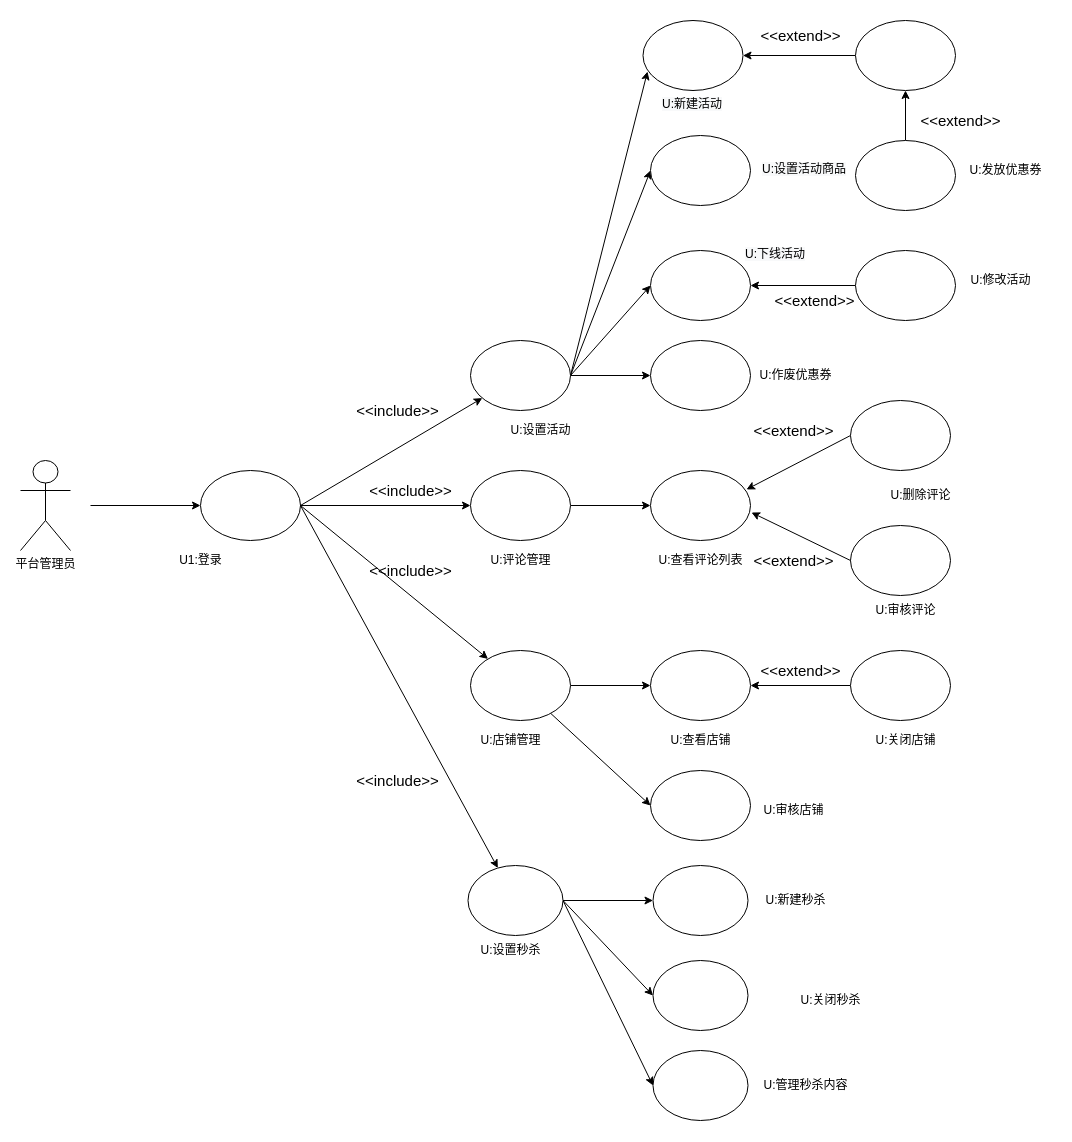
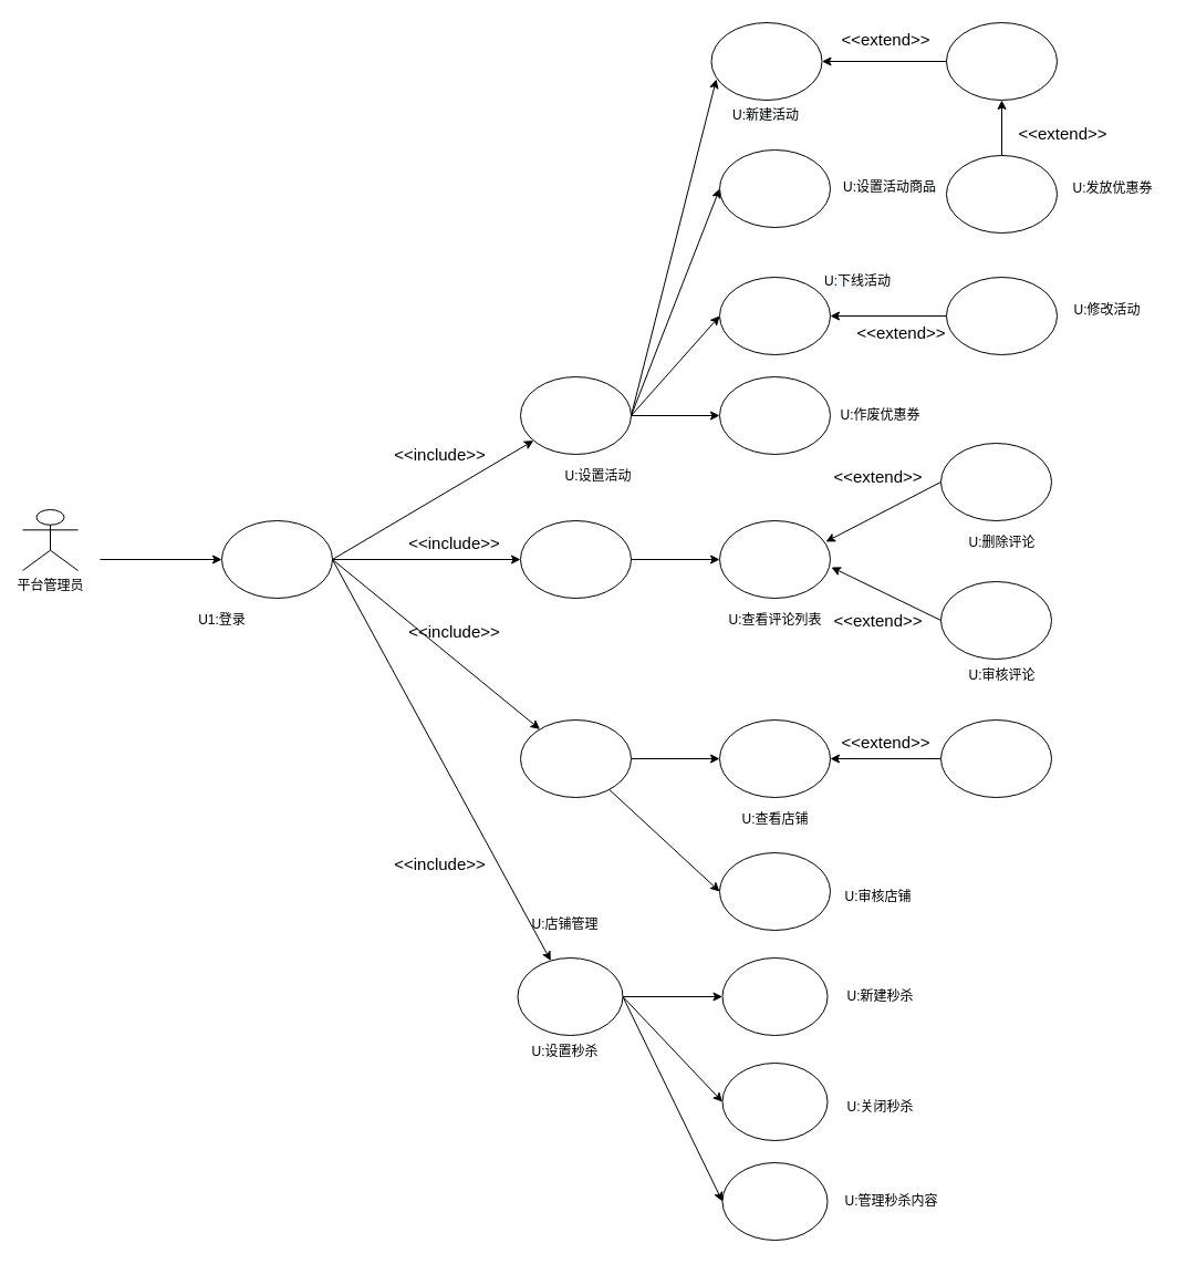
  <mxCell id="0" />
  <mxCell id="1" parent="0" />
- <mxCell id="2" value="平台管理员" style="shape=umlActor;verticalLabelPosition=bottom;verticalAlign=top;html=1;outlineConnect=0;" parent="1" vertex="1"><mxGeometry x="20" y="460" width="50" height="90" as="geometry" /></mxCell>
+ <mxCell id="2" value="平台管理员" style="shape=umlActor;verticalLabelPosition=bottom;verticalAlign=top;html=1;outlineConnect=0;" parent="1" vertex="1"><mxGeometry x="20" y="460" width="50" height="55" as="geometry" /></mxCell>
  <mxCell id="3" style="edgeStyle=none;rounded=0;orthogonalLoop=1;jettySize=auto;html=1;entryX=1;entryY=0.5;entryDx=0;entryDy=0;startArrow=none;startFill=0;endArrow=classic;endFill=1;" parent="1" source="4" target="26" edge="1"><mxGeometry relative="1" as="geometry" /></mxCell>
  <mxCell id="4" value="" style="ellipse;whiteSpace=wrap;html=1;" parent="1" vertex="1"><mxGeometry x="855" y="20" width="100" height="70" as="geometry" /></mxCell>
  <mxCell id="5" style="edgeStyle=none;rounded=0;orthogonalLoop=1;jettySize=auto;html=1;entryX=0.5;entryY=1;entryDx=0;entryDy=0;startArrow=none;startFill=0;endArrow=classic;endFill=1;" parent="1" source="6" target="4" edge="1"><mxGeometry relative="1" as="geometry" /></mxCell>
  <mxCell id="6" value="" style="ellipse;whiteSpace=wrap;html=1;" parent="1" vertex="1"><mxGeometry x="855" y="140" width="100" height="70" as="geometry" /></mxCell>
  <mxCell id="7" value="" style="ellipse;whiteSpace=wrap;html=1;" parent="1" vertex="1"><mxGeometry x="850" y="525" width="100" height="70" as="geometry" /></mxCell>
  <mxCell id="8" style="edgeStyle=none;rounded=0;orthogonalLoop=1;jettySize=auto;html=1;startArrow=classic;startFill=1;endArrow=none;endFill=0;entryX=1;entryY=0.5;entryDx=0;entryDy=0;" parent="1" source="12" target="23" edge="1"><mxGeometry relative="1" as="geometry"><mxPoint x="330" y="510" as="targetPoint" /></mxGeometry></mxCell>
  <mxCell id="9" style="edgeStyle=none;rounded=0;orthogonalLoop=1;jettySize=auto;html=1;entryX=0;entryY=0.5;entryDx=0;entryDy=0;startArrow=classic;startFill=1;endArrow=none;endFill=0;exitX=0.96;exitY=0.271;exitDx=0;exitDy=0;exitPerimeter=0;" parent="1" source="55" target="13" edge="1"><mxGeometry relative="1" as="geometry" /></mxCell>
  <mxCell id="10" style="edgeStyle=none;rounded=0;orthogonalLoop=1;jettySize=auto;html=1;entryX=0;entryY=0.5;entryDx=0;entryDy=0;startArrow=classic;startFill=1;endArrow=none;endFill=0;exitX=1.01;exitY=0.6;exitDx=0;exitDy=0;exitPerimeter=0;" parent="1" source="55" target="7" edge="1"><mxGeometry relative="1" as="geometry" /></mxCell>
  <mxCell id="11" style="edgeStyle=none;rounded=0;orthogonalLoop=1;jettySize=auto;html=1;entryX=0;entryY=0.5;entryDx=0;entryDy=0;" parent="1" source="12" target="55" edge="1"><mxGeometry relative="1" as="geometry" /></mxCell>
  <mxCell id="12" value="" style="ellipse;whiteSpace=wrap;html=1;" parent="1" vertex="1"><mxGeometry x="470" y="470" width="100" height="70" as="geometry" /></mxCell>
  <mxCell id="13" value="" style="ellipse;whiteSpace=wrap;html=1;" parent="1" vertex="1"><mxGeometry x="850" y="400" width="100" height="70" as="geometry" /></mxCell>
  <mxCell id="14" value="" style="ellipse;whiteSpace=wrap;html=1;" parent="1" vertex="1"><mxGeometry x="650" y="340" width="100" height="70" as="geometry" /></mxCell>
  <mxCell id="15" value="&lt;span&gt;U:&lt;/span&gt;&lt;span&gt;发放优惠券&lt;/span&gt;" style="text;html=1;align=center;verticalAlign=middle;resizable=0;points=[];autosize=1;" parent="1" vertex="1"><mxGeometry x="960" y="160" width="90" height="20" as="geometry" /></mxCell>
  <mxCell id="16" value="&lt;span&gt;U:&lt;/span&gt;&lt;span&gt;作废优惠券&lt;/span&gt;" style="text;html=1;align=center;verticalAlign=middle;resizable=0;points=[];autosize=1;" parent="1" vertex="1"><mxGeometry x="750" y="365" width="90" height="20" as="geometry" /></mxCell>
  <mxCell id="17" value="&lt;span&gt;U:设置&lt;/span&gt;&lt;span&gt;活动&lt;/span&gt;" style="text;html=1;align=center;verticalAlign=middle;resizable=0;points=[];autosize=1;" parent="1" vertex="1"><mxGeometry x="500" y="420" width="80" height="20" as="geometry" /></mxCell>
- <mxCell id="18" value="&lt;span&gt;U:&lt;/span&gt;&lt;span&gt;评论管理&lt;/span&gt;" style="text;html=1;align=center;verticalAlign=middle;resizable=0;points=[];autosize=1;" parent="1" vertex="1"><mxGeometry x="480" y="550" width="80" height="20" as="geometry" /></mxCell>
- <mxCell id="19" value="&lt;span&gt;U:&lt;/span&gt;&lt;span&gt;删除评论&lt;/span&gt;" style="text;html=1;align=center;verticalAlign=middle;resizable=0;points=[];autosize=1;" parent="1" vertex="1"><mxGeometry x="880" y="485" width="80" height="20" as="geometry" /></mxCell>
+ <mxCell id="19" value="&lt;span&gt;U:&lt;/span&gt;&lt;span&gt;删除评论&lt;/span&gt;" style="text;html=1;align=center;verticalAlign=middle;resizable=0;points=[];autosize=1;" parent="1" vertex="1"><mxGeometry x="865" y="480" width="80" height="20" as="geometry" /></mxCell>
  <mxCell id="20" value="&lt;span&gt;U:&lt;/span&gt;&lt;span&gt;审核评论&lt;/span&gt;" style="text;html=1;align=center;verticalAlign=middle;resizable=0;points=[];autosize=1;" parent="1" vertex="1"><mxGeometry x="865" y="600" width="80" height="20" as="geometry" /></mxCell>
  <mxCell id="21" style="edgeStyle=orthogonalEdgeStyle;rounded=0;orthogonalLoop=1;jettySize=auto;html=1;endArrow=none;endFill=0;startArrow=classic;startFill=1;" parent="1" source="23" edge="1"><mxGeometry relative="1" as="geometry"><mxPoint x="90" y="505" as="targetPoint" /></mxGeometry></mxCell>
  <mxCell id="22" style="rounded=0;orthogonalLoop=1;jettySize=auto;html=1;entryX=0;entryY=0.5;entryDx=0;entryDy=0;startArrow=none;startFill=0;endArrow=classic;endFill=1;exitX=1;exitY=0.5;exitDx=0;exitDy=0;" parent="1" source="31" target="14" edge="1"><mxGeometry relative="1" as="geometry"><mxPoint x="600" y="400" as="sourcePoint" /></mxGeometry></mxCell>
  <mxCell id="23" value="" style="ellipse;whiteSpace=wrap;html=1;" parent="1" vertex="1"><mxGeometry x="200" y="470" width="100" height="70" as="geometry" /></mxCell>
  <mxCell id="24" value="&lt;span&gt;U1:登录&lt;/span&gt;" style="text;html=1;align=center;verticalAlign=middle;resizable=0;points=[];autosize=1;" parent="1" vertex="1"><mxGeometry x="170" y="550" width="60" height="20" as="geometry" /></mxCell>
  <mxCell id="25" style="edgeStyle=none;rounded=0;orthogonalLoop=1;jettySize=auto;html=1;entryX=1;entryY=0.5;entryDx=0;entryDy=0;startArrow=classic;startFill=1;endArrow=none;endFill=0;exitX=0.045;exitY=0.729;exitDx=0;exitDy=0;exitPerimeter=0;" parent="1" source="26" target="31" edge="1"><mxGeometry relative="1" as="geometry" /></mxCell>
  <mxCell id="26" value="" style="ellipse;whiteSpace=wrap;html=1;" parent="1" vertex="1"><mxGeometry x="642.5" y="20" width="100" height="70" as="geometry" /></mxCell>
  <mxCell id="27" value="&lt;span style=&quot;color: rgb(0 , 0 , 0) ; font-family: &amp;#34;helvetica&amp;#34; ; font-size: 12px ; font-style: normal ; font-weight: 400 ; letter-spacing: normal ; text-align: center ; text-indent: 0px ; text-transform: none ; word-spacing: 0px ; background-color: rgb(248 , 249 , 250)&quot;&gt;U:&lt;/span&gt;&lt;span style=&quot;color: rgb(0 , 0 , 0) ; font-family: &amp;#34;helvetica&amp;#34; ; font-size: 12px ; font-style: normal ; font-weight: 400 ; letter-spacing: normal ; text-align: center ; text-indent: 0px ; text-transform: none ; word-spacing: 0px ; background-color: rgb(248 , 249 , 250)&quot;&gt;新建活动&lt;/span&gt;" style="text;whiteSpace=wrap;html=1;" parent="1" vertex="1"><mxGeometry x="660" y="90" width="104" height="30" as="geometry" /></mxCell>
  <mxCell id="28" style="rounded=0;orthogonalLoop=1;jettySize=auto;html=1;entryX=1;entryY=0.5;entryDx=0;entryDy=0;startArrow=classic;startFill=1;endArrow=none;endFill=0;" parent="1" source="31" target="23" edge="1"><mxGeometry relative="1" as="geometry" /></mxCell>
  <mxCell id="29" style="edgeStyle=none;rounded=0;orthogonalLoop=1;jettySize=auto;html=1;entryX=0;entryY=0.5;entryDx=0;entryDy=0;exitX=1;exitY=0.5;exitDx=0;exitDy=0;" parent="1" source="31" target="57" edge="1"><mxGeometry relative="1" as="geometry" /></mxCell>
  <mxCell id="30" style="edgeStyle=none;rounded=0;orthogonalLoop=1;jettySize=auto;html=1;entryX=0;entryY=0.5;entryDx=0;entryDy=0;exitX=1;exitY=0.5;exitDx=0;exitDy=0;" parent="1" source="31" target="58" edge="1"><mxGeometry relative="1" as="geometry"><mxPoint x="570" y="365" as="sourcePoint" /></mxGeometry></mxCell>
  <mxCell id="31" value="" style="ellipse;whiteSpace=wrap;html=1;" parent="1" vertex="1"><mxGeometry x="470" y="340" width="100" height="70" as="geometry" /></mxCell>
  <mxCell id="32" value="&lt;font style=&quot;font-size: 15px&quot;&gt;&amp;lt;&amp;lt;include&amp;gt;&amp;gt;&lt;/font&gt;" style="text;html=1;align=center;verticalAlign=middle;resizable=0;points=[];autosize=1;" parent="1" vertex="1"><mxGeometry x="360" y="480" width="100" height="20" as="geometry" /></mxCell>
  <mxCell id="33" value="&lt;font style=&quot;font-size: 15px&quot;&gt;&amp;lt;&amp;lt;extend&amp;gt;&amp;gt;&lt;/font&gt;" style="text;html=1;align=center;verticalAlign=middle;resizable=0;points=[];autosize=1;" parent="1" vertex="1"><mxGeometry x="742.5" y="420" width="100" height="20" as="geometry" /></mxCell>
  <mxCell id="34" value="&lt;font style=&quot;font-size: 15px&quot;&gt;&amp;lt;&amp;lt;extend&amp;gt;&amp;gt;&lt;/font&gt;" style="text;html=1;align=center;verticalAlign=middle;resizable=0;points=[];autosize=1;" parent="1" vertex="1"><mxGeometry x="742.5" y="550" width="100" height="20" as="geometry" /></mxCell>
  <mxCell id="35" value="&lt;font style=&quot;font-size: 15px&quot;&gt;&amp;lt;&amp;lt;extend&amp;gt;&amp;gt;&lt;/font&gt;" style="text;html=1;align=center;verticalAlign=middle;resizable=0;points=[];autosize=1;" parent="1" vertex="1"><mxGeometry x="750" y="25" width="100" height="20" as="geometry" /></mxCell>
  <mxCell id="36" value="&lt;font style=&quot;font-size: 15px&quot;&gt;&amp;lt;&amp;lt;extend&amp;gt;&amp;gt;&lt;/font&gt;" style="text;html=1;align=center;verticalAlign=middle;resizable=0;points=[];autosize=1;" parent="1" vertex="1"><mxGeometry x="910" y="110" width="100" height="20" as="geometry" /></mxCell>
  <mxCell id="37" style="edgeStyle=none;rounded=0;orthogonalLoop=1;jettySize=auto;html=1;entryX=1;entryY=0.5;entryDx=0;entryDy=0;startArrow=classic;startFill=1;endArrow=none;endFill=0;" parent="1" source="40" target="23" edge="1"><mxGeometry relative="1" as="geometry" /></mxCell>
  <mxCell id="38" style="edgeStyle=none;rounded=0;orthogonalLoop=1;jettySize=auto;html=1;entryX=0;entryY=0.5;entryDx=0;entryDy=0;" parent="1" source="40" target="52" edge="1"><mxGeometry relative="1" as="geometry" /></mxCell>
  <mxCell id="39" style="edgeStyle=none;rounded=0;orthogonalLoop=1;jettySize=auto;html=1;entryX=0;entryY=0.5;entryDx=0;entryDy=0;" parent="1" source="40" target="43" edge="1"><mxGeometry relative="1" as="geometry" /></mxCell>
  <mxCell id="40" value="" style="ellipse;whiteSpace=wrap;html=1;" parent="1" vertex="1"><mxGeometry x="470" y="650" width="100" height="70" as="geometry" /></mxCell>
  <mxCell id="41" value="&lt;font style=&quot;font-size: 15px&quot;&gt;&amp;lt;&amp;lt;include&amp;gt;&amp;gt;&lt;/font&gt;" style="text;html=1;align=center;verticalAlign=middle;resizable=0;points=[];autosize=1;" parent="1" vertex="1"><mxGeometry x="360" y="560" width="100" height="20" as="geometry" /></mxCell>
- <mxCell id="42" value="&lt;span&gt;U:&lt;/span&gt;&lt;span&gt;店铺管理&lt;/span&gt;" style="text;html=1;align=center;verticalAlign=middle;resizable=0;points=[];autosize=1;" parent="1" vertex="1"><mxGeometry x="470" y="730" width="80" height="20" as="geometry" /></mxCell>
+ <mxCell id="42" value="&lt;span&gt;U:&lt;/span&gt;&lt;span&gt;店铺管理&lt;/span&gt;" style="text;html=1;align=center;verticalAlign=middle;resizable=0;points=[];autosize=1;" parent="1" vertex="1"><mxGeometry x="470" y="825" width="80" height="20" as="geometry" /></mxCell>
  <mxCell id="43" value="" style="ellipse;whiteSpace=wrap;html=1;" parent="1" vertex="1"><mxGeometry x="650" y="650" width="100" height="70" as="geometry" /></mxCell>
- <mxCell id="44" value="&lt;span&gt;U:&lt;/span&gt;&lt;span&gt;关闭店铺&lt;/span&gt;" style="text;html=1;align=center;verticalAlign=middle;resizable=0;points=[];autosize=1;" parent="1" vertex="1"><mxGeometry x="865" y="730" width="80" height="20" as="geometry" /></mxCell>
  <mxCell id="45" style="edgeStyle=none;rounded=0;orthogonalLoop=1;jettySize=auto;html=1;entryX=1;entryY=0.5;entryDx=0;entryDy=0;startArrow=classic;startFill=1;endArrow=none;endFill=0;" parent="1" source="49" target="23" edge="1"><mxGeometry relative="1" as="geometry" /></mxCell>
  <mxCell id="46" style="edgeStyle=none;rounded=0;orthogonalLoop=1;jettySize=auto;html=1;entryX=0;entryY=0.5;entryDx=0;entryDy=0;" parent="1" source="49" target="65" edge="1"><mxGeometry relative="1" as="geometry" /></mxCell>
  <mxCell id="47" style="edgeStyle=none;rounded=0;orthogonalLoop=1;jettySize=auto;html=1;entryX=0;entryY=0.5;entryDx=0;entryDy=0;exitX=1;exitY=0.5;exitDx=0;exitDy=0;" parent="1" source="49" target="67" edge="1"><mxGeometry relative="1" as="geometry" /></mxCell>
  <mxCell id="48" style="edgeStyle=none;rounded=0;orthogonalLoop=1;jettySize=auto;html=1;entryX=0;entryY=0.5;entryDx=0;entryDy=0;exitX=1;exitY=0.5;exitDx=0;exitDy=0;" parent="1" source="49" target="69" edge="1"><mxGeometry relative="1" as="geometry" /></mxCell>
  <mxCell id="49" value="" style="ellipse;whiteSpace=wrap;html=1;" parent="1" vertex="1"><mxGeometry x="467.5" y="865" width="95" height="70" as="geometry" /></mxCell>
  <mxCell id="50" value="&lt;span&gt;U:&lt;/span&gt;&lt;span&gt;设置秒杀&lt;/span&gt;" style="text;html=1;align=center;verticalAlign=middle;resizable=0;points=[];autosize=1;" parent="1" vertex="1"><mxGeometry x="470" y="940" width="80" height="20" as="geometry" /></mxCell>
  <mxCell id="51" value="&lt;font style=&quot;font-size: 15px&quot;&gt;&amp;lt;&amp;lt;include&amp;gt;&amp;gt;&lt;/font&gt;" style="text;html=1;align=center;verticalAlign=middle;resizable=0;points=[];autosize=1;" parent="1" vertex="1"><mxGeometry x="347" y="770" width="100" height="20" as="geometry" /></mxCell>
  <mxCell id="52" value="" style="ellipse;whiteSpace=wrap;html=1;" parent="1" vertex="1"><mxGeometry x="650" y="770" width="100" height="70" as="geometry" /></mxCell>
  <mxCell id="53" value="&lt;span&gt;U:审核&lt;/span&gt;&lt;span&gt;店铺&lt;/span&gt;" style="text;html=1;align=center;verticalAlign=middle;resizable=0;points=[];autosize=1;" parent="1" vertex="1"><mxGeometry x="752.5" y="800" width="80" height="20" as="geometry" /></mxCell>
  <mxCell id="54" value="&lt;font style=&quot;font-size: 15px&quot;&gt;&amp;lt;&amp;lt;include&amp;gt;&amp;gt;&lt;/font&gt;" style="text;html=1;align=center;verticalAlign=middle;resizable=0;points=[];autosize=1;" parent="1" vertex="1"><mxGeometry x="347" y="400" width="100" height="20" as="geometry" /></mxCell>
  <mxCell id="55" value="" style="ellipse;whiteSpace=wrap;html=1;" parent="1" vertex="1"><mxGeometry x="650" y="470" width="100" height="70" as="geometry" /></mxCell>
  <mxCell id="56" value="&lt;span&gt;U:&lt;/span&gt;&lt;span&gt;查看评论列表&lt;/span&gt;" style="text;html=1;align=center;verticalAlign=middle;resizable=0;points=[];autosize=1;" parent="1" vertex="1"><mxGeometry x="650" y="550" width="100" height="20" as="geometry" /></mxCell>
  <mxCell id="57" value="" style="ellipse;whiteSpace=wrap;html=1;" parent="1" vertex="1"><mxGeometry x="650" y="135" width="100" height="70" as="geometry" /></mxCell>
  <mxCell id="58" value="" style="ellipse;whiteSpace=wrap;html=1;" parent="1" vertex="1"><mxGeometry x="650" y="250" width="100" height="70" as="geometry" /></mxCell>
  <mxCell id="59" value="&lt;span style=&quot;color: rgb(0 , 0 , 0) ; font-family: &amp;#34;helvetica&amp;#34; ; font-size: 12px ; font-style: normal ; font-weight: 400 ; letter-spacing: normal ; text-align: center ; text-indent: 0px ; text-transform: none ; word-spacing: 0px ; background-color: rgb(248 , 249 , 250)&quot;&gt;U:下线&lt;/span&gt;&lt;span style=&quot;color: rgb(0 , 0 , 0) ; font-family: &amp;#34;helvetica&amp;#34; ; font-size: 12px ; font-style: normal ; font-weight: 400 ; letter-spacing: normal ; text-align: center ; text-indent: 0px ; text-transform: none ; word-spacing: 0px ; background-color: rgb(248 , 249 , 250)&quot;&gt;活动&lt;/span&gt;" style="text;whiteSpace=wrap;html=1;" parent="1" vertex="1"><mxGeometry x="743" y="240" width="104" height="30" as="geometry" /></mxCell>
  <mxCell id="60" value="&lt;span style=&quot;color: rgb(0 , 0 , 0) ; font-family: &amp;#34;helvetica&amp;#34; ; font-size: 12px ; font-style: normal ; font-weight: 400 ; letter-spacing: normal ; text-align: center ; text-indent: 0px ; text-transform: none ; word-spacing: 0px ; background-color: rgb(248 , 249 , 250)&quot;&gt;U:设置&lt;/span&gt;&lt;span style=&quot;color: rgb(0 , 0 , 0) ; font-family: &amp;#34;helvetica&amp;#34; ; font-size: 12px ; font-style: normal ; font-weight: 400 ; letter-spacing: normal ; text-align: center ; text-indent: 0px ; text-transform: none ; word-spacing: 0px ; background-color: rgb(248 , 249 , 250)&quot;&gt;活动商品&lt;/span&gt;" style="text;whiteSpace=wrap;html=1;" parent="1" vertex="1"><mxGeometry x="760" y="155" width="104" height="30" as="geometry" /></mxCell>
  <mxCell id="61" value="&lt;span&gt;U:查看&lt;/span&gt;&lt;span&gt;店铺&lt;/span&gt;" style="text;html=1;align=center;verticalAlign=middle;resizable=0;points=[];autosize=1;" parent="1" vertex="1"><mxGeometry x="660" y="730" width="80" height="20" as="geometry" /></mxCell>
  <mxCell id="62" style="edgeStyle=none;rounded=0;orthogonalLoop=1;jettySize=auto;html=1;entryX=1;entryY=0.5;entryDx=0;entryDy=0;" parent="1" source="63" target="43" edge="1"><mxGeometry relative="1" as="geometry" /></mxCell>
  <mxCell id="63" value="" style="ellipse;whiteSpace=wrap;html=1;" parent="1" vertex="1"><mxGeometry x="850" y="650" width="100" height="70" as="geometry" /></mxCell>
  <mxCell id="64" value="&lt;font style=&quot;font-size: 15px&quot;&gt;&amp;lt;&amp;lt;extend&amp;gt;&amp;gt;&lt;/font&gt;" style="text;html=1;align=center;verticalAlign=middle;resizable=0;points=[];autosize=1;" parent="1" vertex="1"><mxGeometry x="750" y="660" width="100" height="20" as="geometry" /></mxCell>
  <mxCell id="65" value="" style="ellipse;whiteSpace=wrap;html=1;" parent="1" vertex="1"><mxGeometry x="652.5" y="865" width="95" height="70" as="geometry" /></mxCell>
  <mxCell id="66" value="&lt;span&gt;U:新建秒杀&lt;/span&gt;" style="text;html=1;align=center;verticalAlign=middle;resizable=0;points=[];autosize=1;" parent="1" vertex="1"><mxGeometry x="755" y="890" width="80" height="20" as="geometry" /></mxCell>
  <mxCell id="67" value="" style="ellipse;whiteSpace=wrap;html=1;" parent="1" vertex="1"><mxGeometry x="652.5" y="960" width="95" height="70" as="geometry" /></mxCell>
- <mxCell id="68" value="&lt;span&gt;U:关闭秒杀&lt;/span&gt;" style="text;html=1;align=center;verticalAlign=middle;resizable=0;points=[];autosize=1;" parent="1" vertex="1"><mxGeometry x="790" y="990" width="80" height="20" as="geometry" /></mxCell>
+ <mxCell id="68" value="&lt;span&gt;U:关闭秒杀&lt;/span&gt;" style="text;html=1;align=center;verticalAlign=middle;resizable=0;points=[];autosize=1;" parent="1" vertex="1"><mxGeometry x="755" y="990" width="80" height="20" as="geometry" /></mxCell>
  <mxCell id="69" value="" style="ellipse;whiteSpace=wrap;html=1;" parent="1" vertex="1"><mxGeometry x="652.5" y="1050" width="95" height="70" as="geometry" /></mxCell>
  <mxCell id="70" value="&lt;span&gt;U:管理秒杀内容&lt;/span&gt;" style="text;html=1;align=center;verticalAlign=middle;resizable=0;points=[];autosize=1;" parent="1" vertex="1"><mxGeometry x="755" y="1075" width="100" height="20" as="geometry" /></mxCell>
  <mxCell id="71" style="edgeStyle=none;rounded=0;orthogonalLoop=1;jettySize=auto;html=1;entryX=1;entryY=0.5;entryDx=0;entryDy=0;" parent="1" source="72" target="58" edge="1"><mxGeometry relative="1" as="geometry" /></mxCell>
  <mxCell id="72" value="" style="ellipse;whiteSpace=wrap;html=1;" parent="1" vertex="1"><mxGeometry x="855" y="250" width="100" height="70" as="geometry" /></mxCell>
  <mxCell id="73" value="&lt;span&gt;U:&lt;/span&gt;&lt;span&gt;修改活动&lt;/span&gt;" style="text;html=1;align=center;verticalAlign=middle;resizable=0;points=[];autosize=1;" parent="1" vertex="1"><mxGeometry x="960" y="270" width="80" height="20" as="geometry" /></mxCell>
  <mxCell id="74" value="&lt;font style=&quot;font-size: 15px&quot;&gt;&amp;lt;&amp;lt;extend&amp;gt;&amp;gt;&lt;/font&gt;" style="text;html=1;align=center;verticalAlign=middle;resizable=0;points=[];autosize=1;" parent="1" vertex="1"><mxGeometry x="764" y="290" width="100" height="20" as="geometry" /></mxCell>
